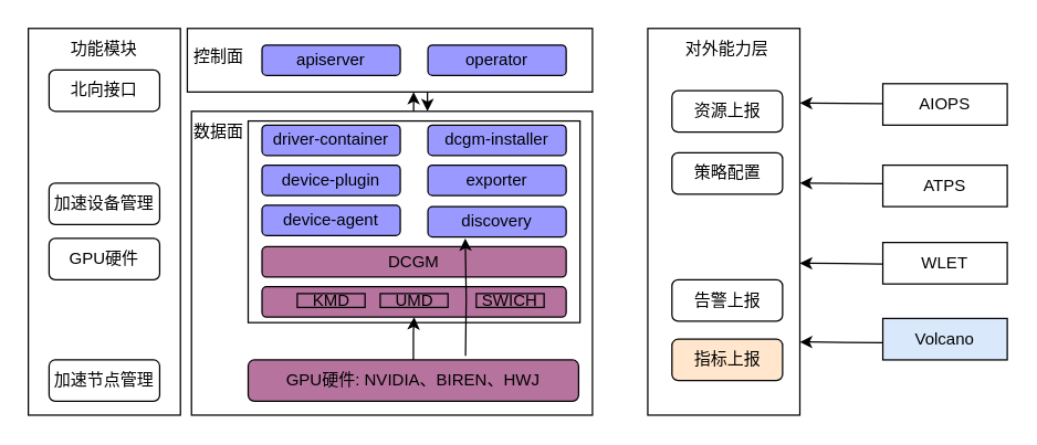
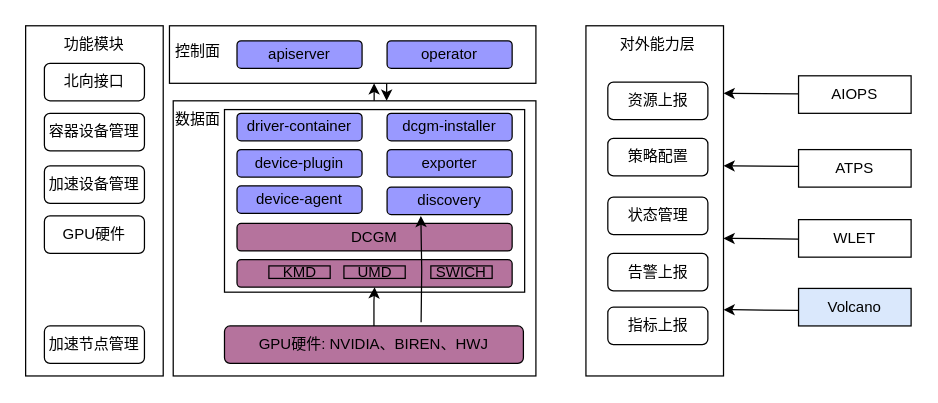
  <mxCell id="0" />
  <mxCell id="1" parent="0" />
  <mxCell id="2" value="" style="edgeStyle=orthogonalEdgeStyle;rounded=0;orthogonalLoop=1;jettySize=auto;html=1;" edge="1" parent="1"><mxGeometry relative="1" as="geometry"><mxPoint x="308.66" y="49" as="sourcePoint" /><mxPoint x="308.66" y="80" as="targetPoint" /></mxGeometry></mxCell>
  <mxCell id="3" value="" style="edgeStyle=orthogonalEdgeStyle;rounded=0;orthogonalLoop=1;jettySize=auto;html=1;" edge="1" parent="1"><mxGeometry relative="1" as="geometry"><mxPoint x="298.66" y="97" as="sourcePoint" /><mxPoint x="298.66" y="66" as="targetPoint" /></mxGeometry></mxCell>
  <mxCell id="4" value="" style="rounded=0;whiteSpace=wrap;html=1;" vertex="1" parent="1"><mxGeometry x="20" y="20" width="110" height="280" as="geometry" /></mxCell>
  <mxCell id="5" value="" style="rounded=0;whiteSpace=wrap;html=1;" vertex="1" parent="1"><mxGeometry x="135" y="20" width="293" height="46" as="geometry" /></mxCell>
  <mxCell id="6" value="" style="rounded=0;whiteSpace=wrap;html=1;" vertex="1" parent="1"><mxGeometry x="138" y="80" width="290" height="220" as="geometry" /></mxCell>
  <mxCell id="7" value="" style="rounded=0;whiteSpace=wrap;html=1;" vertex="1" parent="1"><mxGeometry x="179" y="87" width="240" height="146" as="geometry" /></mxCell>
  <mxCell id="8" value="功能模块" style="text;html=1;align=center;verticalAlign=middle;whiteSpace=wrap;rounded=0;" vertex="1" parent="1"><mxGeometry x="45" y="20" width="60" height="30" as="geometry" /></mxCell>
  <mxCell id="9" value="控制面" style="text;html=1;align=center;verticalAlign=middle;whiteSpace=wrap;rounded=0;" vertex="1" parent="1"><mxGeometry x="128" y="26" width="60" height="30" as="geometry" /></mxCell>
  <mxCell id="10" value="数据面" style="text;html=1;align=center;verticalAlign=middle;whiteSpace=wrap;rounded=0;" vertex="1" parent="1"><mxGeometry x="128" y="80" width="60" height="30" as="geometry" /></mxCell>
  <mxCell id="11" value="driver-container" style="rounded=1;whiteSpace=wrap;html=1;fillColor=light-dark(#9999FF,var(--ge-dark-color, #121212));" vertex="1" parent="1"><mxGeometry x="189" y="90" width="100" height="22" as="geometry" /></mxCell>
  <mxCell id="12" value="" style="edgeStyle=orthogonalEdgeStyle;rounded=0;orthogonalLoop=1;jettySize=auto;html=1;" edge="1" parent="1" source="13" target="25"><mxGeometry relative="1" as="geometry" /></mxCell>
  <mxCell id="13" value="GPU硬件: NVIDIA、BIREN、HWJ" style="rounded=1;whiteSpace=wrap;html=1;fillColor=light-dark(#B5739D,var(--ge-dark-color, #121212));" vertex="1" parent="1"><mxGeometry x="179" y="260" width="239" height="30" as="geometry" /></mxCell>
  <mxCell id="14" value="GPU硬件" style="rounded=1;whiteSpace=wrap;html=1;" vertex="1" parent="1"><mxGeometry x="35" y="172" width="80" height="30" as="geometry" /></mxCell>
  <mxCell id="15" value="加速节点管理" style="rounded=1;whiteSpace=wrap;html=1;" vertex="1" parent="1"><mxGeometry x="35" y="260" width="80" height="30" as="geometry" /></mxCell>
  <mxCell id="16" value="加速设备管理" style="rounded=1;whiteSpace=wrap;html=1;" vertex="1" parent="1"><mxGeometry x="35" y="132" width="80" height="30" as="geometry" /></mxCell>
+ <mxCell id="17" value="容器设备管理" style="rounded=1;whiteSpace=wrap;html=1;" vertex="1" parent="1"><mxGeometry x="35" y="90" width="80" height="30" as="geometry" /></mxCell>
  <mxCell id="18" value="北向接口" style="rounded=1;whiteSpace=wrap;html=1;" vertex="1" parent="1"><mxGeometry x="35" y="50" width="80" height="30" as="geometry" /></mxCell>
  <mxCell id="19" value="dcgm-installer" style="rounded=1;whiteSpace=wrap;html=1;fillColor=light-dark(#9999FF,var(--ge-dark-color, #121212));" vertex="1" parent="1"><mxGeometry x="309" y="90" width="100" height="22" as="geometry" /></mxCell>
  <mxCell id="20" value="device-plugin" style="rounded=1;whiteSpace=wrap;html=1;fillColor=light-dark(#9999FF,var(--ge-dark-color, #121212));" vertex="1" parent="1"><mxGeometry x="189" y="119" width="100" height="22" as="geometry" /></mxCell>
  <mxCell id="21" value="exporter" style="rounded=1;whiteSpace=wrap;html=1;fillColor=light-dark(#9999FF,var(--ge-dark-color, #121212));" vertex="1" parent="1"><mxGeometry x="309" y="119" width="100" height="22" as="geometry" /></mxCell>
  <mxCell id="22" value="device-agent" style="rounded=1;whiteSpace=wrap;html=1;fillColor=light-dark(#9999FF,var(--ge-dark-color, #121212));" vertex="1" parent="1"><mxGeometry x="189" y="148" width="100" height="22" as="geometry" /></mxCell>
  <mxCell id="23" value="discovery" style="rounded=1;whiteSpace=wrap;html=1;fillColor=light-dark(#9999FF,var(--ge-dark-color, #121212));" vertex="1" parent="1"><mxGeometry x="309" y="149" width="100" height="22" as="geometry" /></mxCell>
  <mxCell id="24" value="DCGM" style="rounded=1;whiteSpace=wrap;html=1;fillColor=light-dark(#B5739D,var(--ge-dark-color, #121212));" vertex="1" parent="1"><mxGeometry x="189" y="178" width="220" height="22" as="geometry" /></mxCell>
  <mxCell id="25" value="" style="rounded=1;whiteSpace=wrap;html=1;fillColor=light-dark(#B5739D,var(--ge-dark-color, #121212));" vertex="1" parent="1"><mxGeometry x="189" y="207" width="220" height="22" as="geometry" /></mxCell>
  <mxCell id="26" value="apiserver" style="rounded=1;whiteSpace=wrap;html=1;fillColor=light-dark(#9999FF,var(--ge-dark-color, #121212));" vertex="1" parent="1"><mxGeometry x="189" y="32" width="100" height="22" as="geometry" /></mxCell>
  <mxCell id="27" value="operator" style="rounded=1;whiteSpace=wrap;html=1;fillColor=light-dark(#9999FF,var(--ge-dark-color, #121212));" vertex="1" parent="1"><mxGeometry x="309" y="32" width="100" height="22" as="geometry" /></mxCell>
  <mxCell id="28" value="" style="rounded=0;whiteSpace=wrap;html=1;" vertex="1" parent="1"><mxGeometry x="468" y="20" width="110" height="280" as="geometry" /></mxCell>
  <mxCell id="29" value="对外能力层" style="text;html=1;align=center;verticalAlign=middle;whiteSpace=wrap;rounded=0;" vertex="1" parent="1"><mxGeometry x="493" y="20" width="65" height="30" as="geometry" /></mxCell>
  <mxCell id="30" value="告警上报" style="rounded=1;whiteSpace=wrap;html=1;" vertex="1" parent="1"><mxGeometry x="485.5" y="202" width="80" height="30" as="geometry" /></mxCell>
- <mxCell id="31" value="指标上报" style="rounded=1;whiteSpace=wrap;html=1;fillColor=#ffe6cc;" vertex="1" parent="1"><mxGeometry x="485.5" y="245" width="80" height="30" as="geometry" /></mxCell>
+ <mxCell id="31" value="指标上报" style="rounded=1;whiteSpace=wrap;html=1;" vertex="1" parent="1"><mxGeometry x="485.5" y="245" width="80" height="30" as="geometry" /></mxCell>
+ <mxCell id="32" value="状态管理" style="rounded=1;whiteSpace=wrap;html=1;" vertex="1" parent="1"><mxGeometry x="485.5" y="157" width="80" height="30" as="geometry" /></mxCell>
  <mxCell id="33" value="策略配置" style="rounded=1;whiteSpace=wrap;html=1;" vertex="1" parent="1"><mxGeometry x="485.5" y="110" width="80" height="30" as="geometry" /></mxCell>
  <mxCell id="34" value="资源上报" style="rounded=1;whiteSpace=wrap;html=1;" vertex="1" parent="1"><mxGeometry x="485.5" y="65" width="80" height="30" as="geometry" /></mxCell>
  <mxCell id="35" value="AIOPS" style="rounded=0;whiteSpace=wrap;html=1;" vertex="1" parent="1"><mxGeometry x="638" y="60" width="90" height="30" as="geometry" /></mxCell>
  <mxCell id="36" value="ATPS" style="rounded=0;whiteSpace=wrap;html=1;" vertex="1" parent="1"><mxGeometry x="638" y="119" width="90" height="30" as="geometry" /></mxCell>
  <mxCell id="37" value="WLET" style="rounded=0;whiteSpace=wrap;html=1;" vertex="1" parent="1"><mxGeometry x="638" y="175" width="90" height="30" as="geometry" /></mxCell>
  <mxCell id="38" value="Volcano" style="rounded=0;whiteSpace=wrap;html=1;fillColor=#dae8fc;" vertex="1" parent="1"><mxGeometry x="638" y="230" width="90" height="30" as="geometry" /></mxCell>
  <mxCell id="39" value="" style="endArrow=classic;html=1;rounded=0;entryX=0;entryY=0.75;entryDx=0;entryDy=0;" edge="1" parent="1"><mxGeometry width="50" height="50" relative="1" as="geometry"><mxPoint x="638" y="74.5" as="sourcePoint" /><mxPoint x="578" y="74" as="targetPoint" /></mxGeometry></mxCell>
  <mxCell id="40" value="" style="endArrow=classic;html=1;rounded=0;entryX=0;entryY=0.75;entryDx=0;entryDy=0;" edge="1" parent="1"><mxGeometry width="50" height="50" relative="1" as="geometry"><mxPoint x="638" y="132.5" as="sourcePoint" /><mxPoint x="578" y="132" as="targetPoint" /></mxGeometry></mxCell>
  <mxCell id="41" value="" style="endArrow=classic;html=1;rounded=0;entryX=0;entryY=0.75;entryDx=0;entryDy=0;" edge="1" parent="1"><mxGeometry width="50" height="50" relative="1" as="geometry"><mxPoint x="638" y="190.5" as="sourcePoint" /><mxPoint x="578" y="190" as="targetPoint" /></mxGeometry></mxCell>
  <mxCell id="42" value="" style="endArrow=classic;html=1;rounded=0;entryX=0;entryY=0.75;entryDx=0;entryDy=0;" edge="1" parent="1"><mxGeometry width="50" height="50" relative="1" as="geometry"><mxPoint x="638" y="247.5" as="sourcePoint" /><mxPoint x="578" y="247" as="targetPoint" /></mxGeometry></mxCell>
  <mxCell id="43" value="" style="edgeStyle=orthogonalEdgeStyle;rounded=0;orthogonalLoop=1;jettySize=auto;html=1;exitX=0.708;exitY=-0.096;exitDx=0;exitDy=0;exitPerimeter=0;" edge="1" parent="1"><mxGeometry relative="1" as="geometry"><mxPoint x="336.212" y="257.12" as="sourcePoint" /><mxPoint x="336" y="172" as="targetPoint" /></mxGeometry></mxCell>
  <mxCell id="44" value="SWICH" style="rounded=0;whiteSpace=wrap;html=1;fillColor=none;" vertex="1" parent="1"><mxGeometry x="344" y="212" width="49" height="10" as="geometry" /></mxCell>
  <mxCell id="45" value="KMD" style="rounded=0;whiteSpace=wrap;html=1;fillColor=none;" vertex="1" parent="1"><mxGeometry x="214.5" y="212" width="49" height="10" as="geometry" /></mxCell>
  <mxCell id="46" value="UMD" style="rounded=0;whiteSpace=wrap;html=1;fillColor=none;" vertex="1" parent="1"><mxGeometry x="274.5" y="212" width="49" height="10" as="geometry" /></mxCell>
